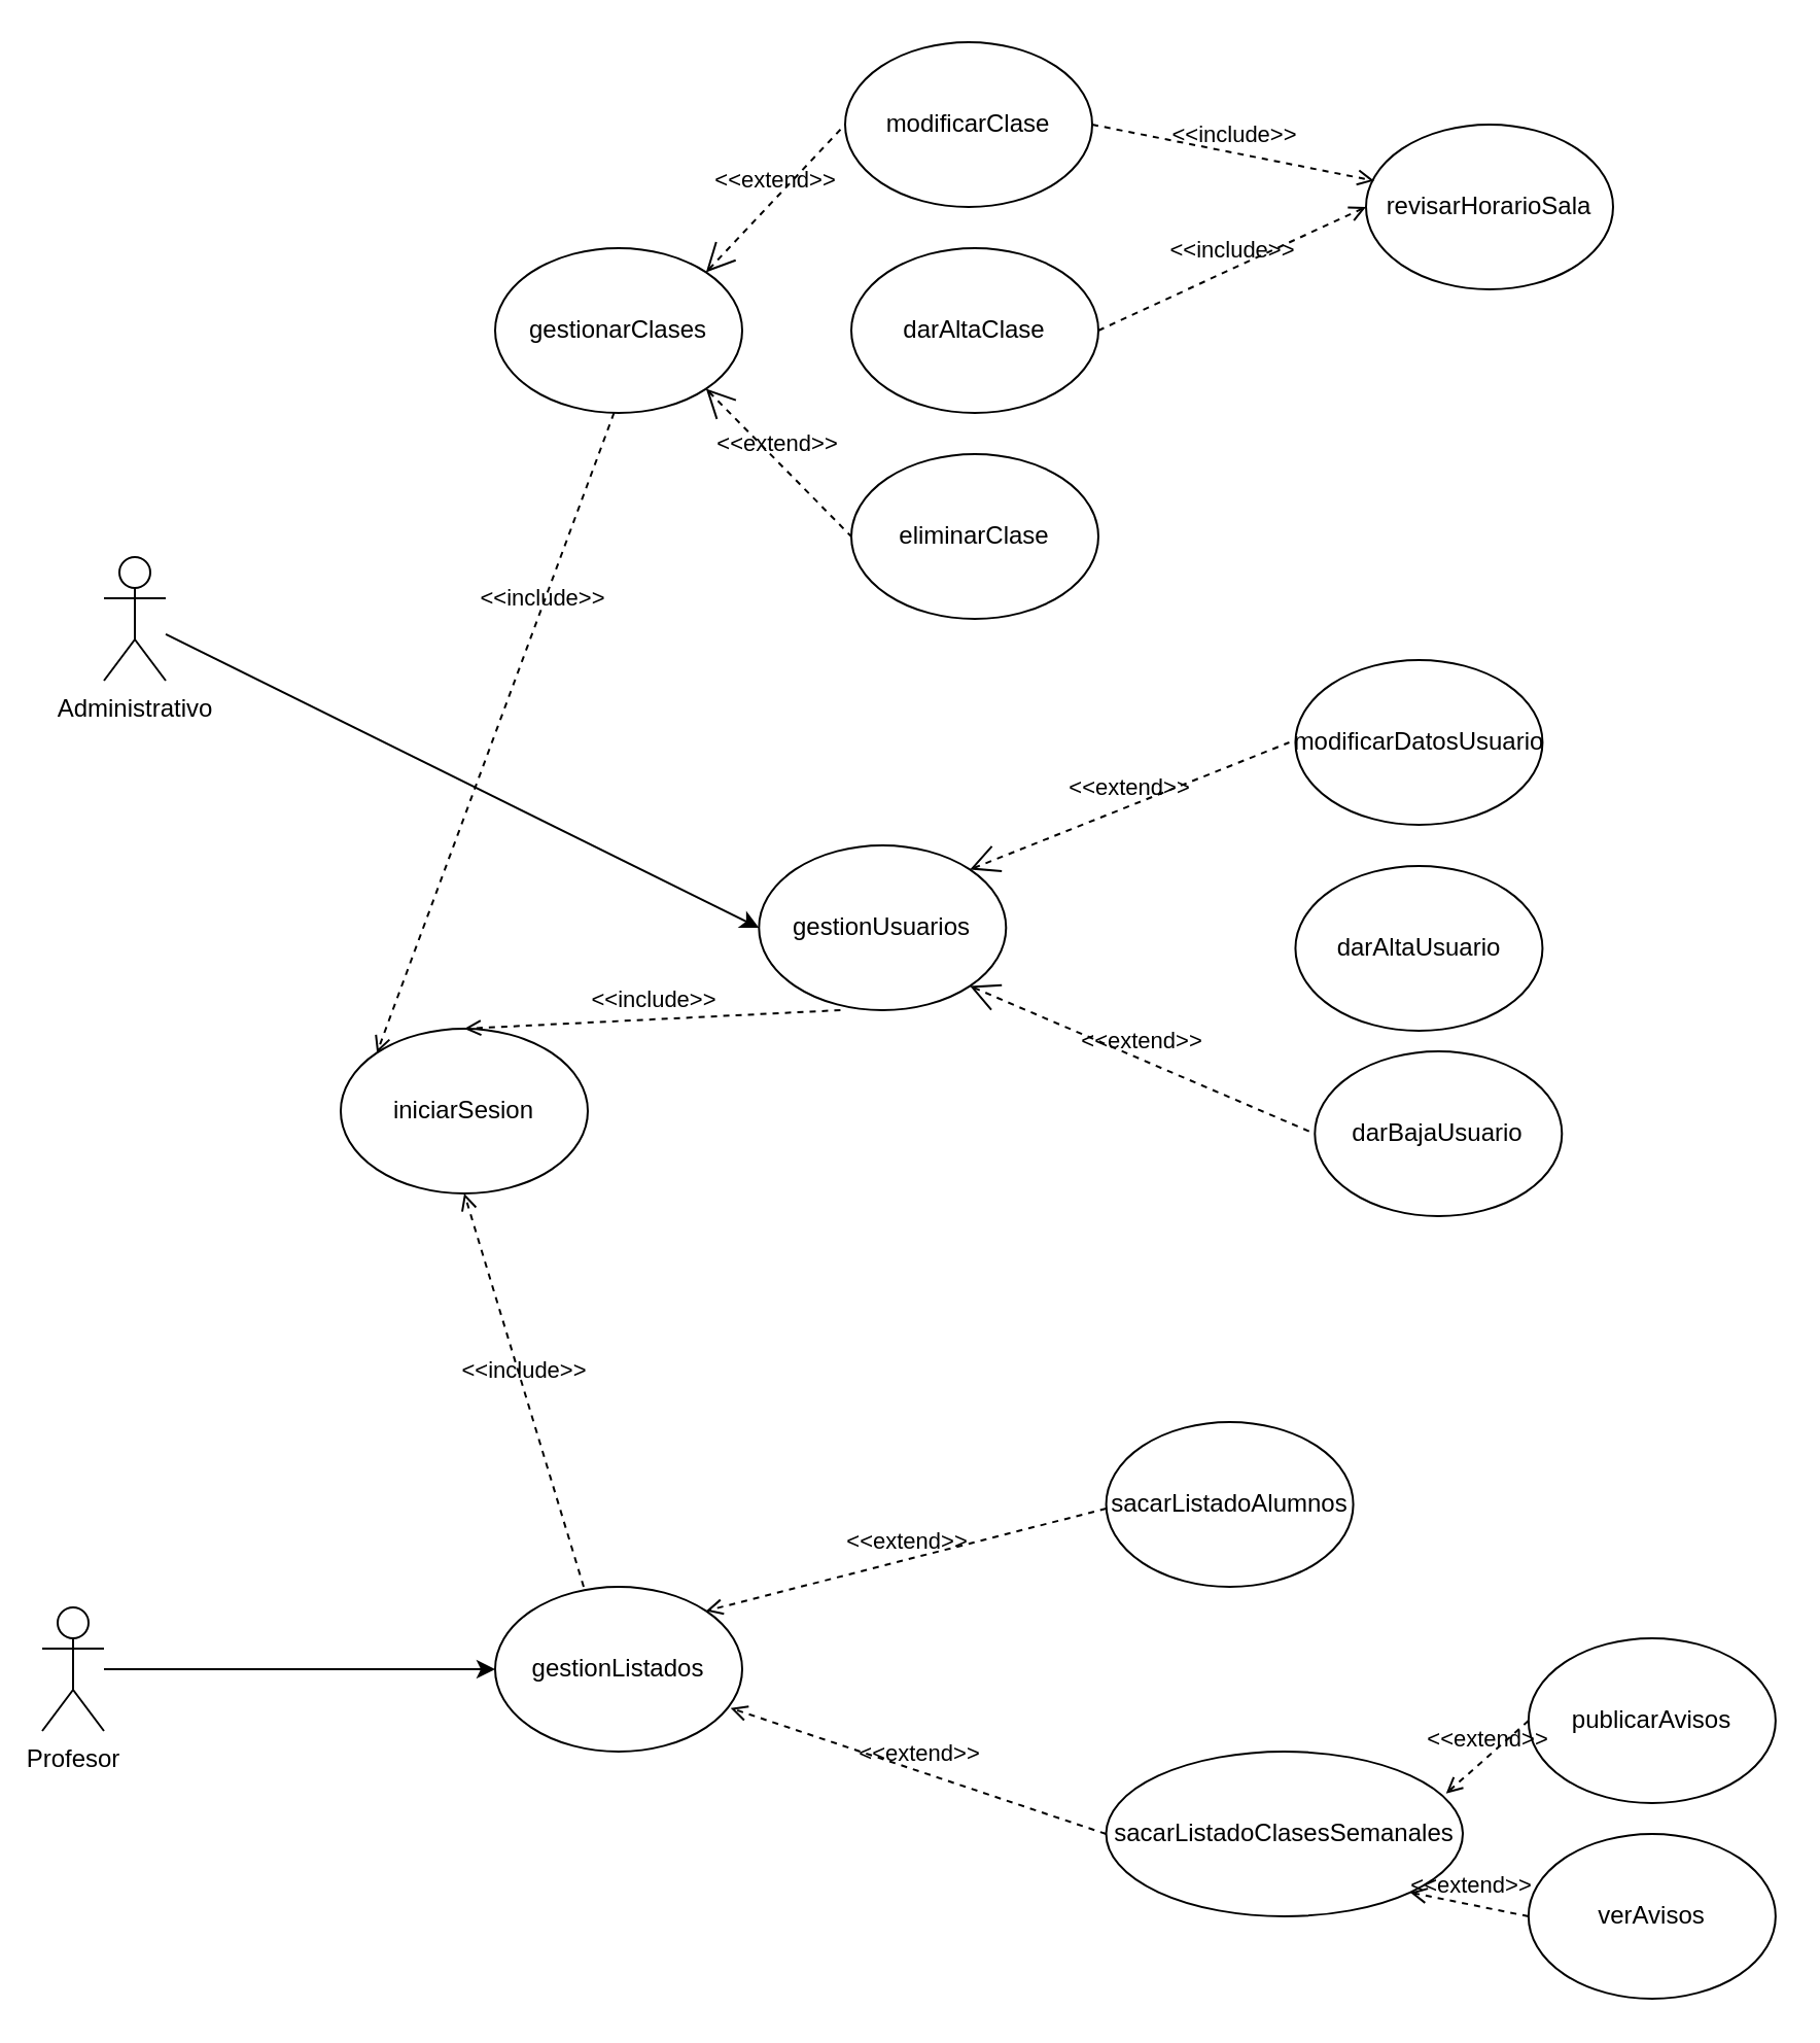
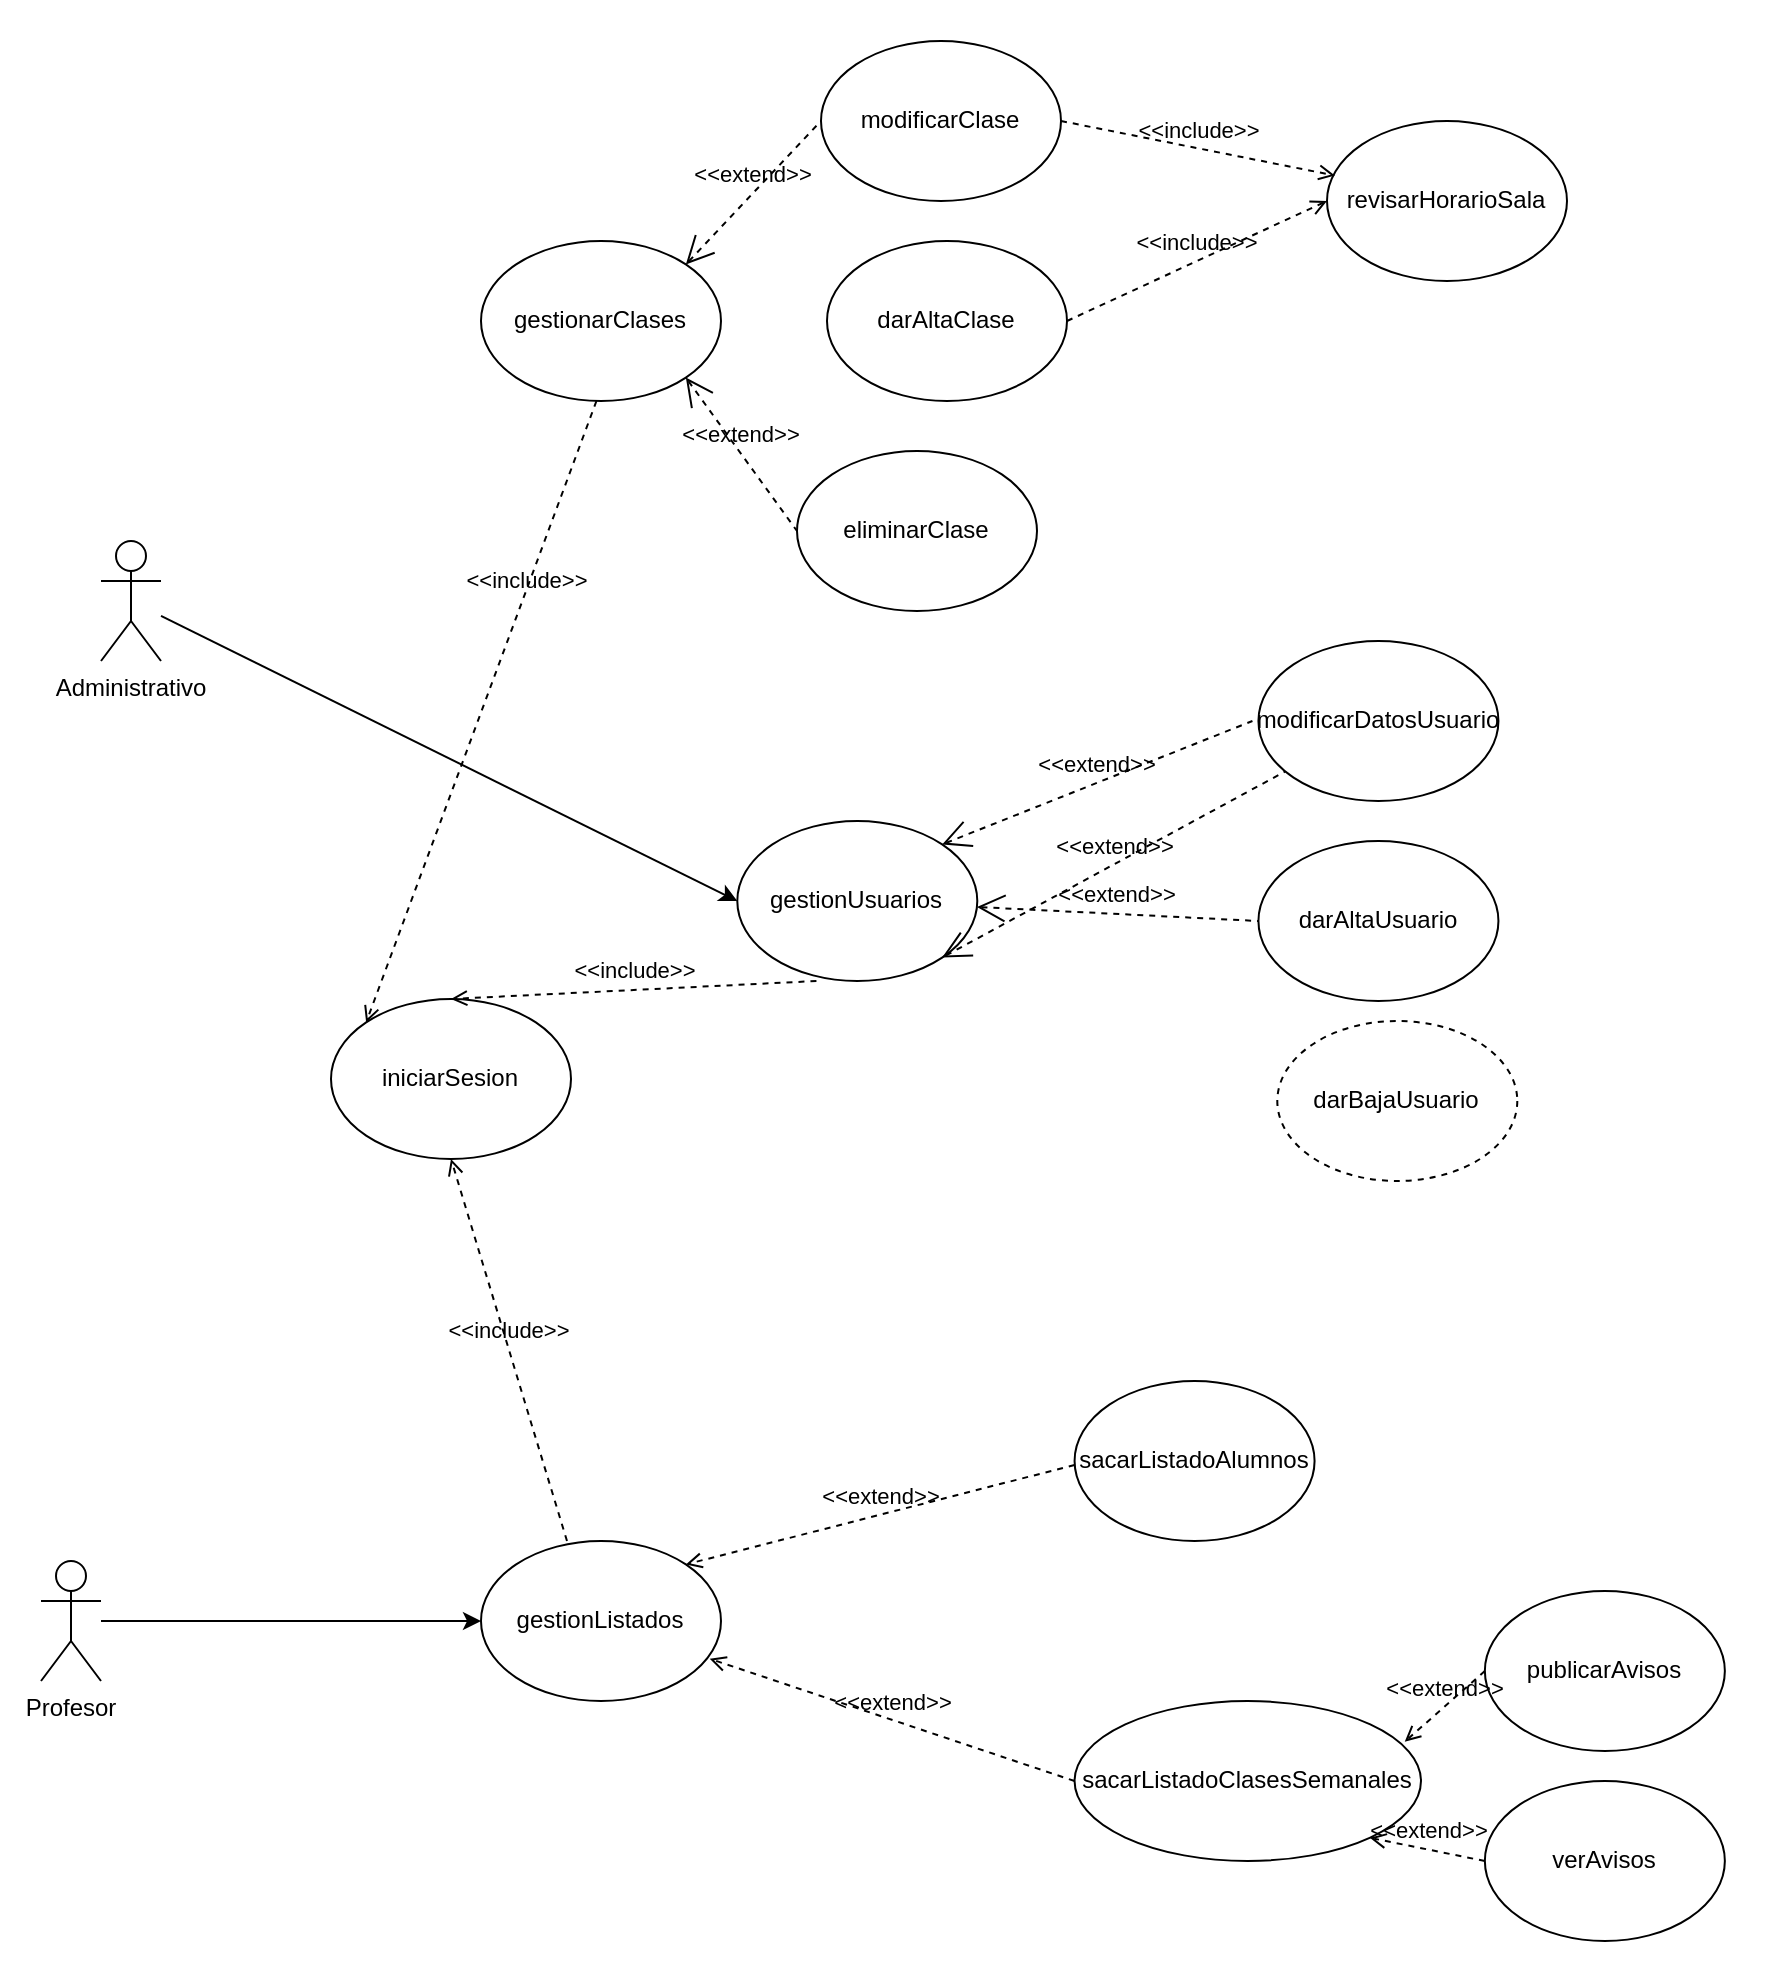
  <mxCell id="0" />
  <mxCell id="1" parent="0" />
  <mxCell id="2" style="rounded=0;orthogonalLoop=1;jettySize=auto;html=1;entryX=0;entryY=0.5;entryDx=0;entryDy=0;" edge="1" parent="1" source="3" target="9"><mxGeometry relative="1" as="geometry" /></mxCell>
  <mxCell id="3" value="Administrativo" style="shape=umlActor;verticalLabelPosition=bottom;verticalAlign=top;html=1;outlineConnect=0;" vertex="1" parent="1"><mxGeometry x="50" y="270" width="30" height="60" as="geometry" /></mxCell>
  <mxCell id="4" style="rounded=0;orthogonalLoop=1;jettySize=auto;html=1;entryX=0;entryY=0.5;entryDx=0;entryDy=0;" edge="1" parent="1" source="5" target="19"><mxGeometry relative="1" as="geometry" /></mxCell>
  <mxCell id="5" value="Profesor" style="shape=umlActor;verticalLabelPosition=bottom;verticalAlign=top;html=1;outlineConnect=0;" vertex="1" parent="1"><mxGeometry x="20" y="780" width="30" height="60" as="geometry" /></mxCell>
  <mxCell id="6" value="gestionarClases" style="ellipse;whiteSpace=wrap;html=1;" vertex="1" parent="1"><mxGeometry x="240" y="120" width="120" height="80" as="geometry" /></mxCell>
  <mxCell id="7" value="modificarClase" style="ellipse;whiteSpace=wrap;html=1;" vertex="1" parent="1"><mxGeometry x="410" y="20" width="120" height="80" as="geometry" /></mxCell>
- <mxCell id="8" value="eliminarClase" style="ellipse;whiteSpace=wrap;html=1;" vertex="1" parent="1"><mxGeometry x="413" y="220" width="120" height="80" as="geometry" /></mxCell>
+ <mxCell id="8" value="eliminarClase" style="ellipse;whiteSpace=wrap;html=1;" vertex="1" parent="1"><mxGeometry x="398" y="225" width="120" height="80" as="geometry" /></mxCell>
  <mxCell id="9" value="gestionUsuarios" style="ellipse;whiteSpace=wrap;html=1;" vertex="1" parent="1"><mxGeometry x="368.15" y="410" width="120" height="80" as="geometry" /></mxCell>
  <mxCell id="10" value="modificarDatosUsuario" style="ellipse;whiteSpace=wrap;html=1;" vertex="1" parent="1"><mxGeometry x="628.72" y="320" width="120" height="80" as="geometry" /></mxCell>
- <mxCell id="11" value="darBajaUsuario" style="ellipse;whiteSpace=wrap;html=1;" vertex="1" parent="1"><mxGeometry x="638.15" y="510" width="120" height="80" as="geometry" /></mxCell>
+ <mxCell id="11" value="darBajaUsuario" style="ellipse;whiteSpace=wrap;html=1;dashed=1;" vertex="1" parent="1"><mxGeometry x="638.15" y="510" width="120" height="80" as="geometry" /></mxCell>
  <mxCell id="12" value="revisarHorarioSala" style="ellipse;whiteSpace=wrap;html=1;" vertex="1" parent="1"><mxGeometry x="663" y="60" width="120" height="80" as="geometry" /></mxCell>
  <mxCell id="13" value="&amp;lt;&amp;lt;include&amp;gt;&amp;gt;" style="html=1;verticalAlign=bottom;labelBackgroundColor=none;endArrow=open;endFill=0;dashed=1;rounded=0;entryX=0;entryY=0.5;entryDx=0;entryDy=0;" edge="1" parent="1" target="12"><mxGeometry width="160" relative="1" as="geometry"><mxPoint x="533" y="160" as="sourcePoint" /><mxPoint x="693" y="160" as="targetPoint" /></mxGeometry></mxCell>
  <mxCell id="14" value="&amp;lt;&amp;lt;include&amp;gt;&amp;gt;" style="html=1;verticalAlign=bottom;labelBackgroundColor=none;endArrow=open;endFill=0;dashed=1;rounded=0;entryX=0.033;entryY=0.341;entryDx=0;entryDy=0;entryPerimeter=0;" edge="1" parent="1" target="12"><mxGeometry width="160" relative="1" as="geometry"><mxPoint x="530" y="60" as="sourcePoint" /><mxPoint x="663" y="-10" as="targetPoint" /></mxGeometry></mxCell>
  <mxCell id="15" value="sacarListadoAlumnos" style="ellipse;whiteSpace=wrap;html=1;" vertex="1" parent="1"><mxGeometry x="536.79" y="690" width="120" height="80" as="geometry" /></mxCell>
  <mxCell id="16" value="sacarListadoClasesSemanales" style="ellipse;whiteSpace=wrap;html=1;" vertex="1" parent="1"><mxGeometry x="536.79" y="850" width="173.21" height="80" as="geometry" /></mxCell>
  <mxCell id="17" value="verAvisos" style="ellipse;whiteSpace=wrap;html=1;" vertex="1" parent="1"><mxGeometry x="741.93" y="890" width="120" height="80" as="geometry" /></mxCell>
  <mxCell id="18" value="publicarAvisos" style="ellipse;whiteSpace=wrap;html=1;" vertex="1" parent="1"><mxGeometry x="741.93" y="795" width="120" height="80" as="geometry" /></mxCell>
  <mxCell id="19" value="gestionListados" style="ellipse;whiteSpace=wrap;html=1;" vertex="1" parent="1"><mxGeometry x="240" y="770" width="120" height="80" as="geometry" /></mxCell>
  <mxCell id="20" value="&amp;lt;&amp;lt;extend&amp;gt;&amp;gt;" style="html=1;verticalAlign=bottom;labelBackgroundColor=none;endArrow=open;endFill=0;dashed=1;rounded=0;entryX=0.953;entryY=0.736;entryDx=0;entryDy=0;entryPerimeter=0;" edge="1" parent="1" target="19"><mxGeometry width="160" relative="1" as="geometry"><mxPoint x="536.79" y="890" as="sourcePoint" /><mxPoint x="439.216" y="838.284" as="targetPoint" /></mxGeometry></mxCell>
  <mxCell id="21" value="&amp;lt;&amp;lt;extend&amp;gt;&amp;gt;" style="html=1;verticalAlign=bottom;labelBackgroundColor=none;endArrow=open;endFill=0;dashed=1;rounded=0;entryX=1;entryY=0;entryDx=0;entryDy=0;" edge="1" parent="1" target="19"><mxGeometry width="160" relative="1" as="geometry"><mxPoint x="536.79" y="732" as="sourcePoint" /><mxPoint x="449.23" y="781.92" as="targetPoint" /></mxGeometry></mxCell>
  <mxCell id="22" value="&amp;lt;&amp;lt;extend&amp;gt;&amp;gt;" style="html=1;verticalAlign=bottom;labelBackgroundColor=none;endArrow=open;endFill=0;dashed=1;rounded=0;entryX=0.953;entryY=0.255;entryDx=0;entryDy=0;entryPerimeter=0;" edge="1" parent="1" target="16"><mxGeometry width="160" relative="1" as="geometry"><mxPoint x="741.93" y="835" as="sourcePoint" /><mxPoint x="626.786" y="896.716" as="targetPoint" /></mxGeometry></mxCell>
  <mxCell id="23" value="&amp;lt;&amp;lt;extend&amp;gt;&amp;gt;" style="html=1;verticalAlign=bottom;labelBackgroundColor=none;endArrow=open;endFill=0;dashed=1;rounded=0;exitX=0;exitY=0.5;exitDx=0;exitDy=0;entryX=1;entryY=1;entryDx=0;entryDy=0;" edge="1" parent="1" source="17" target="16"><mxGeometry width="160" relative="1" as="geometry"><mxPoint x="741.93" y="965" as="sourcePoint" /><mxPoint x="634.36" y="945" as="targetPoint" /></mxGeometry></mxCell>
  <mxCell id="24" value="&amp;lt;&amp;lt;extend&amp;gt;&amp;gt;" style="edgeStyle=none;html=1;startArrow=open;endArrow=none;startSize=12;verticalAlign=bottom;dashed=1;labelBackgroundColor=none;rounded=0;exitX=1;exitY=0;exitDx=0;exitDy=0;entryX=0;entryY=0.5;entryDx=0;entryDy=0;" edge="1" parent="1" source="6" target="7"><mxGeometry width="160" relative="1" as="geometry"><mxPoint x="250" y="80" as="sourcePoint" /><mxPoint x="410" y="80" as="targetPoint" /></mxGeometry></mxCell>
  <mxCell id="25" value="&amp;lt;&amp;lt;extend&amp;gt;&amp;gt;" style="edgeStyle=none;html=1;startArrow=open;endArrow=none;startSize=12;verticalAlign=bottom;dashed=1;labelBackgroundColor=none;rounded=0;exitX=1;exitY=1;exitDx=0;exitDy=0;entryX=0;entryY=0.5;entryDx=0;entryDy=0;" edge="1" parent="1" source="6" target="8"><mxGeometry width="160" relative="1" as="geometry"><mxPoint x="345" y="270" as="sourcePoint" /><mxPoint x="413" y="218" as="targetPoint" /></mxGeometry></mxCell>
- <mxCell id="26" value="&amp;lt;&amp;lt;extend&amp;gt;&amp;gt;" style="edgeStyle=none;html=1;startArrow=open;endArrow=none;startSize=12;verticalAlign=bottom;dashed=1;labelBackgroundColor=none;rounded=0;exitX=1;exitY=1;exitDx=0;exitDy=0;entryX=0;entryY=0.5;entryDx=0;entryDy=0;" edge="1" parent="1" source="9" target="11"><mxGeometry width="160" relative="1" as="geometry"><mxPoint x="578.19" y="490" as="sourcePoint" /><mxPoint x="638.15" y="530" as="targetPoint" /></mxGeometry></mxCell>
+ <mxCell id="26" value="&amp;lt;&amp;lt;extend&amp;gt;&amp;gt;" style="edgeStyle=none;html=1;startArrow=open;endArrow=none;startSize=12;verticalAlign=bottom;dashed=1;labelBackgroundColor=none;rounded=0;exitX=1;exitY=1;exitDx=0;exitDy=0;" edge="1" parent="1" source="9" target="10"><mxGeometry width="160" relative="1" as="geometry"><mxPoint x="578.19" y="490" as="sourcePoint" /><mxPoint x="638.15" y="530" as="targetPoint" /></mxGeometry></mxCell>
  <mxCell id="27" value="&amp;lt;&amp;lt;extend&amp;gt;&amp;gt;" style="edgeStyle=none;html=1;startArrow=open;endArrow=none;startSize=12;verticalAlign=bottom;dashed=1;labelBackgroundColor=none;rounded=0;exitX=1;exitY=0;exitDx=0;exitDy=0;" edge="1" parent="1" source="9"><mxGeometry width="160" relative="1" as="geometry"><mxPoint x="560.19" y="421.12" as="sourcePoint" /><mxPoint x="625.72" y="360" as="targetPoint" /></mxGeometry></mxCell>
  <mxCell id="28" value="iniciarSesion" style="ellipse;whiteSpace=wrap;html=1;" vertex="1" parent="1"><mxGeometry x="165" y="499" width="120" height="80" as="geometry" /></mxCell>
  <mxCell id="29" value="darAltaClase" style="ellipse;whiteSpace=wrap;html=1;" vertex="1" parent="1"><mxGeometry x="413" y="120" width="120" height="80" as="geometry" /></mxCell>
  <mxCell id="30" value="darAltaUsuario" style="ellipse;whiteSpace=wrap;html=1;" vertex="1" parent="1"><mxGeometry x="628.72" y="420" width="120" height="80" as="geometry" /></mxCell>
+ <mxCell id="31" value="&amp;lt;&amp;lt;extend&amp;gt;&amp;gt;" style="edgeStyle=none;html=1;startArrow=open;endArrow=none;startSize=12;verticalAlign=bottom;dashed=1;labelBackgroundColor=none;rounded=0;entryX=0;entryY=0.5;entryDx=0;entryDy=0;" edge="1" parent="1" target="30" source="9"><mxGeometry width="160" relative="1" as="geometry"><mxPoint x="588.15" y="460" as="sourcePoint" /><mxPoint x="648.15" y="540" as="targetPoint" /></mxGeometry></mxCell>
  <mxCell id="32" value="&amp;lt;&amp;lt;include&amp;gt;&amp;gt;" style="html=1;verticalAlign=bottom;labelBackgroundColor=none;endArrow=open;endFill=0;dashed=1;rounded=0;entryX=0.5;entryY=1;entryDx=0;entryDy=0;" edge="1" parent="1" target="28"><mxGeometry width="160" relative="1" as="geometry"><mxPoint x="283" y="770" as="sourcePoint" /><mxPoint x="413.43" y="710" as="targetPoint" /></mxGeometry></mxCell>
  <mxCell id="33" value="&amp;lt;&amp;lt;include&amp;gt;&amp;gt;" style="html=1;verticalAlign=bottom;labelBackgroundColor=none;endArrow=open;endFill=0;dashed=1;rounded=0;entryX=0.5;entryY=0;entryDx=0;entryDy=0;" edge="1" parent="1" target="28"><mxGeometry width="160" relative="1" as="geometry"><mxPoint x="407.72" y="490" as="sourcePoint" /><mxPoint x="408.15" y="554" as="targetPoint" /></mxGeometry></mxCell>
  <mxCell id="34" value="&amp;lt;&amp;lt;include&amp;gt;&amp;gt;" style="html=1;verticalAlign=bottom;labelBackgroundColor=none;endArrow=open;endFill=0;dashed=1;rounded=0;entryX=0;entryY=0;entryDx=0;entryDy=0;" edge="1" parent="1" target="28"><mxGeometry x="-0.362" y="1" width="160" relative="1" as="geometry"><mxPoint x="297.72" y="200" as="sourcePoint" /><mxPoint x="170" y="274" as="targetPoint" /><mxPoint x="1" y="-1" as="offset" /></mxGeometry></mxCell>
